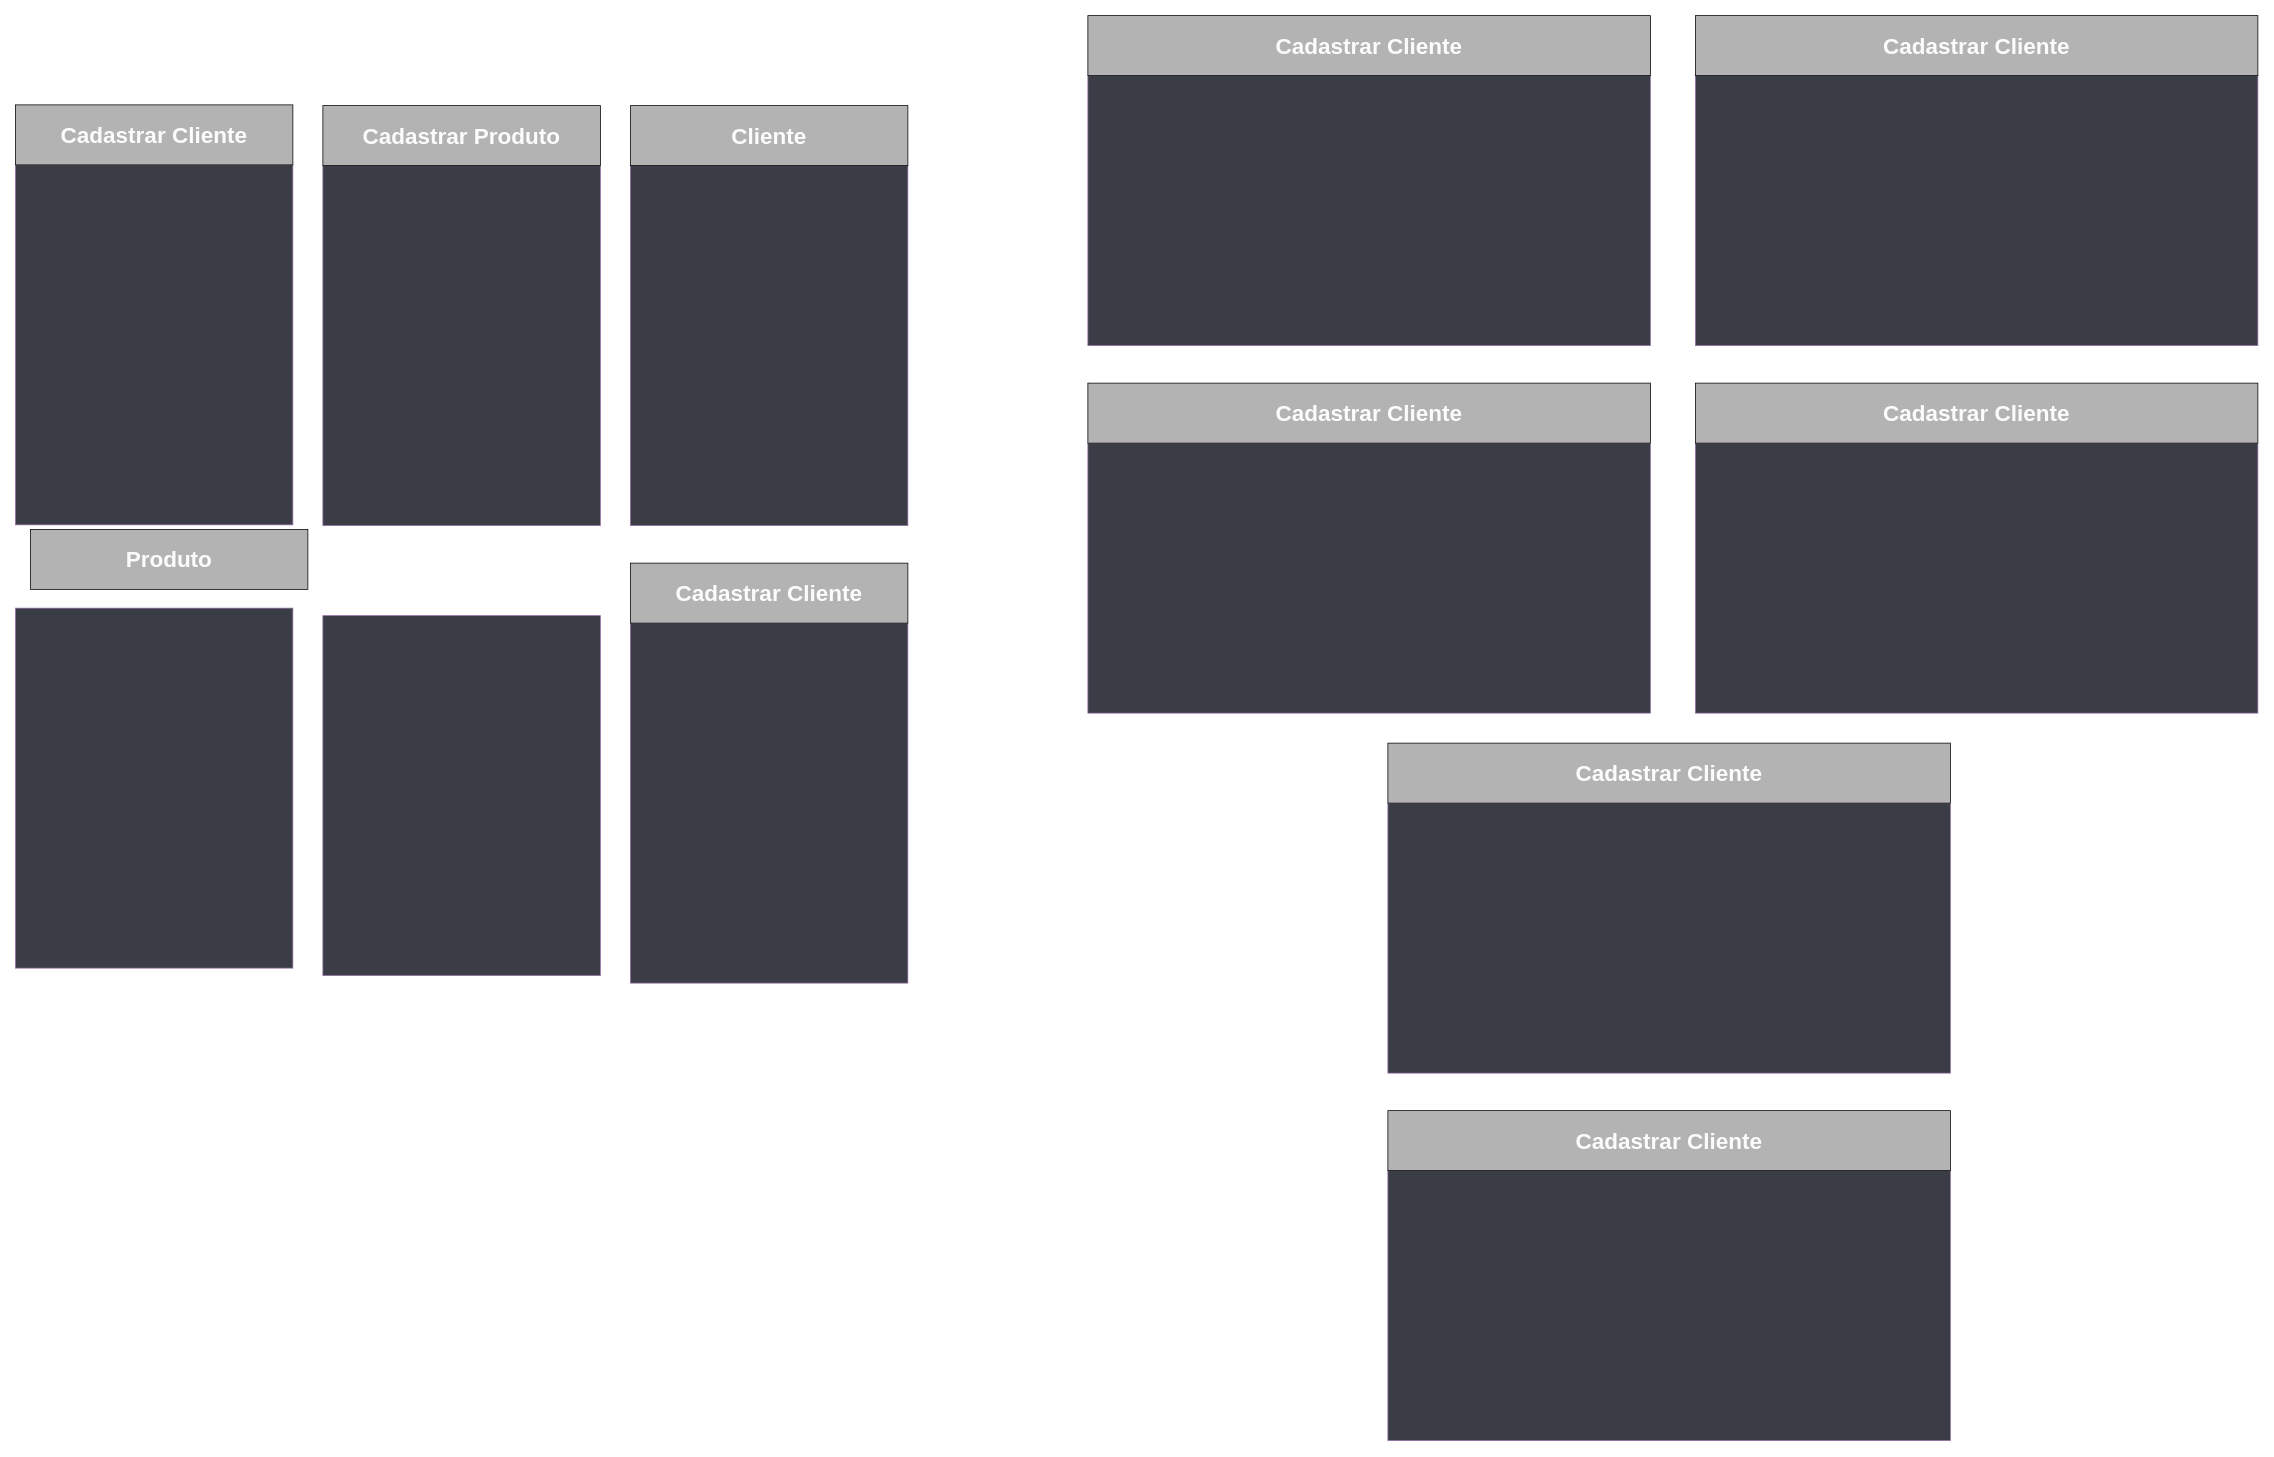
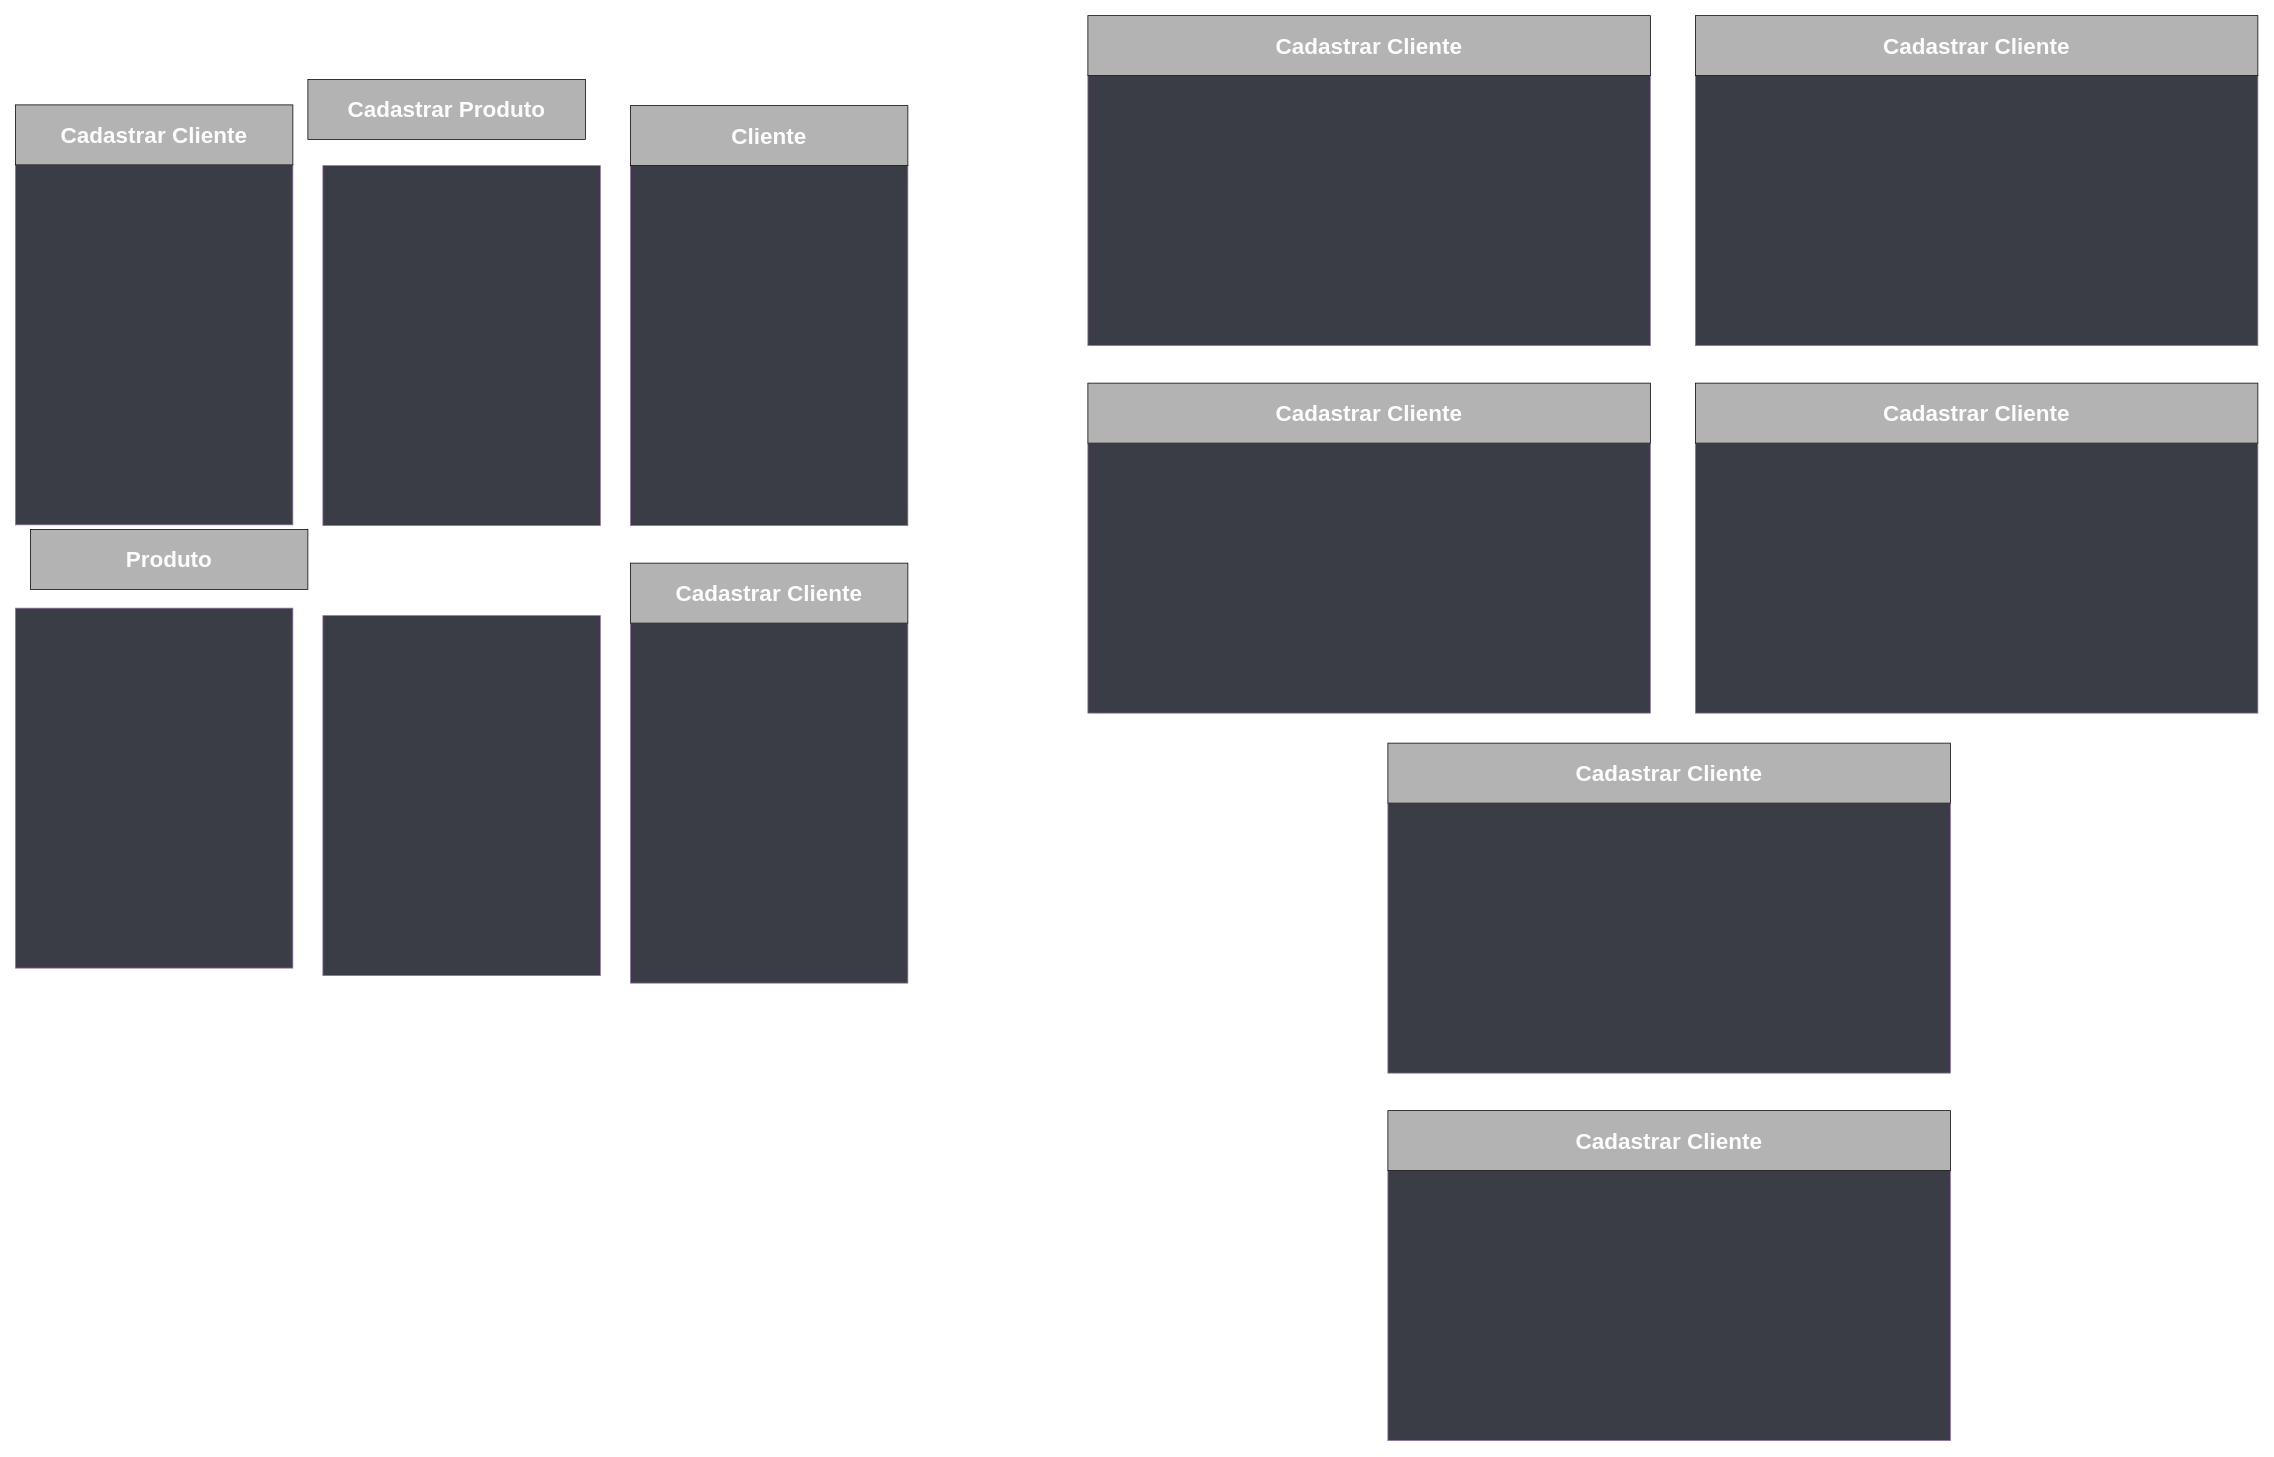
  <mxCell id="0" />
  <mxCell id="1" parent="0" />
  <mxCell id="2" value="" style="rounded=0;whiteSpace=wrap;html=1;fillColor=#3A3D45;strokeColor=#9673a6;" vertex="1" parent="1"><mxGeometry x="20" y="219" width="370" height="480" as="geometry" /></mxCell>
  <mxCell id="3" value="&lt;font size=&quot;1&quot; color=&quot;#fcfcfc&quot; style=&quot;&quot;&gt;&lt;b style=&quot;font-size: 30px;&quot;&gt;Cadastrar Cliente&lt;/b&gt;&lt;/font&gt;" style="rounded=0;whiteSpace=wrap;html=1;fillColor=#B3B3B3;" vertex="1" parent="1"><mxGeometry x="20" y="139" width="370" height="80" as="geometry" /></mxCell>
  <mxCell id="4" value="" style="rounded=0;whiteSpace=wrap;html=1;fillColor=#3A3D45;strokeColor=#9673a6;" vertex="1" parent="1"><mxGeometry x="430" y="220" width="370" height="480" as="geometry" /></mxCell>
- <mxCell id="5" value="&lt;font size=&quot;1&quot; color=&quot;#fcfcfc&quot; style=&quot;&quot;&gt;&lt;b style=&quot;font-size: 30px;&quot;&gt;Cadastrar Produto&lt;/b&gt;&lt;/font&gt;" style="rounded=0;whiteSpace=wrap;html=1;fillColor=#B3B3B3;" vertex="1" parent="1"><mxGeometry x="430" y="140" width="370" height="80" as="geometry" /></mxCell>
+ <mxCell id="5" value="&lt;font size=&quot;1&quot; color=&quot;#fcfcfc&quot; style=&quot;&quot;&gt;&lt;b style=&quot;font-size: 30px;&quot;&gt;Cadastrar Produto&lt;/b&gt;&lt;/font&gt;" style="rounded=0;whiteSpace=wrap;html=1;fillColor=#B3B3B3;" vertex="1" parent="1"><mxGeometry x="410" y="105" width="370" height="80" as="geometry" /></mxCell>
  <mxCell id="6" value="" style="rounded=0;whiteSpace=wrap;html=1;fillColor=#3A3D45;strokeColor=#9673a6;" vertex="1" parent="1"><mxGeometry x="20" y="810" width="370" height="480" as="geometry" /></mxCell>
  <mxCell id="7" value="&lt;font size=&quot;1&quot; color=&quot;#fcfcfc&quot; style=&quot;&quot;&gt;&lt;b style=&quot;font-size: 30px;&quot;&gt;Produto&lt;/b&gt;&lt;/font&gt;" style="rounded=0;whiteSpace=wrap;html=1;fillColor=#B3B3B3;" vertex="1" parent="1"><mxGeometry x="40" y="705" width="370" height="80" as="geometry" /></mxCell>
  <mxCell id="8" value="" style="rounded=0;whiteSpace=wrap;html=1;fillColor=#3A3D45;strokeColor=#9673a6;" vertex="1" parent="1"><mxGeometry x="430" y="820" width="370" height="480" as="geometry" /></mxCell>
  <mxCell id="9" value="" style="rounded=0;whiteSpace=wrap;html=1;fillColor=#3A3D45;strokeColor=#9673a6;" vertex="1" parent="1"><mxGeometry x="840" y="220" width="370" height="480" as="geometry" /></mxCell>
  <mxCell id="10" value="&lt;font color=&quot;#fcfcfc&quot;&gt;&lt;span style=&quot;font-size: 30px;&quot;&gt;&lt;b&gt;Cliente&lt;/b&gt;&lt;/span&gt;&lt;/font&gt;" style="rounded=0;whiteSpace=wrap;html=1;fillColor=#B3B3B3;" vertex="1" parent="1"><mxGeometry x="840" y="140" width="370" height="80" as="geometry" /></mxCell>
  <mxCell id="11" value="" style="rounded=0;whiteSpace=wrap;html=1;fillColor=#3A3D45;strokeColor=#9673a6;" vertex="1" parent="1"><mxGeometry x="840" y="830" width="370" height="480" as="geometry" /></mxCell>
  <mxCell id="12" value="&lt;font size=&quot;1&quot; color=&quot;#fcfcfc&quot; style=&quot;&quot;&gt;&lt;b style=&quot;font-size: 30px;&quot;&gt;Cadastrar Cliente&lt;/b&gt;&lt;/font&gt;" style="rounded=0;whiteSpace=wrap;html=1;fillColor=#B3B3B3;" vertex="1" parent="1"><mxGeometry x="840" y="750" width="370" height="80" as="geometry" /></mxCell>
  <mxCell id="13" value="" style="rounded=0;whiteSpace=wrap;html=1;fillColor=#3A3D45;strokeColor=#9673a6;" vertex="1" parent="1"><mxGeometry x="1450" y="100" width="750" height="360" as="geometry" /></mxCell>
  <mxCell id="14" value="&lt;font size=&quot;1&quot; color=&quot;#fcfcfc&quot; style=&quot;&quot;&gt;&lt;b style=&quot;font-size: 30px;&quot;&gt;Cadastrar Cliente&lt;/b&gt;&lt;/font&gt;" style="rounded=0;whiteSpace=wrap;html=1;fillColor=#B3B3B3;" vertex="1" parent="1"><mxGeometry x="1450" y="20" width="750" height="80" as="geometry" /></mxCell>
  <mxCell id="15" value="" style="rounded=0;whiteSpace=wrap;html=1;fillColor=#3A3D45;strokeColor=#9673a6;" vertex="1" parent="1"><mxGeometry x="1450" y="590" width="750" height="360" as="geometry" /></mxCell>
  <mxCell id="16" value="&lt;font size=&quot;1&quot; color=&quot;#fcfcfc&quot; style=&quot;&quot;&gt;&lt;b style=&quot;font-size: 30px;&quot;&gt;Cadastrar Cliente&lt;/b&gt;&lt;/font&gt;" style="rounded=0;whiteSpace=wrap;html=1;fillColor=#B3B3B3;" vertex="1" parent="1"><mxGeometry x="1450" y="510" width="750" height="80" as="geometry" /></mxCell>
  <mxCell id="17" value="" style="rounded=0;whiteSpace=wrap;html=1;fillColor=#3A3D45;strokeColor=#9673a6;" vertex="1" parent="1"><mxGeometry x="2260" y="100" width="750" height="360" as="geometry" /></mxCell>
  <mxCell id="18" value="&lt;font size=&quot;1&quot; color=&quot;#fcfcfc&quot; style=&quot;&quot;&gt;&lt;b style=&quot;font-size: 30px;&quot;&gt;Cadastrar Cliente&lt;/b&gt;&lt;/font&gt;" style="rounded=0;whiteSpace=wrap;html=1;fillColor=#B3B3B3;" vertex="1" parent="1"><mxGeometry x="2260" y="20" width="750" height="80" as="geometry" /></mxCell>
  <mxCell id="19" value="" style="rounded=0;whiteSpace=wrap;html=1;fillColor=#3A3D45;strokeColor=#9673a6;" vertex="1" parent="1"><mxGeometry x="2260" y="590" width="750" height="360" as="geometry" /></mxCell>
  <mxCell id="20" value="&lt;font size=&quot;1&quot; color=&quot;#fcfcfc&quot; style=&quot;&quot;&gt;&lt;b style=&quot;font-size: 30px;&quot;&gt;Cadastrar Cliente&lt;/b&gt;&lt;/font&gt;" style="rounded=0;whiteSpace=wrap;html=1;fillColor=#B3B3B3;" vertex="1" parent="1"><mxGeometry x="2260" y="510" width="750" height="80" as="geometry" /></mxCell>
  <mxCell id="21" value="" style="rounded=0;whiteSpace=wrap;html=1;fillColor=#3A3D45;strokeColor=#9673a6;" vertex="1" parent="1"><mxGeometry x="1850" y="1070" width="750" height="360" as="geometry" /></mxCell>
  <mxCell id="22" value="&lt;font size=&quot;1&quot; color=&quot;#fcfcfc&quot; style=&quot;&quot;&gt;&lt;b style=&quot;font-size: 30px;&quot;&gt;Cadastrar Cliente&lt;/b&gt;&lt;/font&gt;" style="rounded=0;whiteSpace=wrap;html=1;fillColor=#B3B3B3;" vertex="1" parent="1"><mxGeometry x="1850" y="990" width="750" height="80" as="geometry" /></mxCell>
  <mxCell id="23" value="" style="rounded=0;whiteSpace=wrap;html=1;fillColor=#3A3D45;strokeColor=#9673a6;" vertex="1" parent="1"><mxGeometry x="1850" y="1560" width="750" height="360" as="geometry" /></mxCell>
  <mxCell id="24" value="&lt;font size=&quot;1&quot; color=&quot;#fcfcfc&quot; style=&quot;&quot;&gt;&lt;b style=&quot;font-size: 30px;&quot;&gt;Cadastrar Cliente&lt;/b&gt;&lt;/font&gt;" style="rounded=0;whiteSpace=wrap;html=1;fillColor=#B3B3B3;" vertex="1" parent="1"><mxGeometry x="1850" y="1480" width="750" height="80" as="geometry" /></mxCell>
